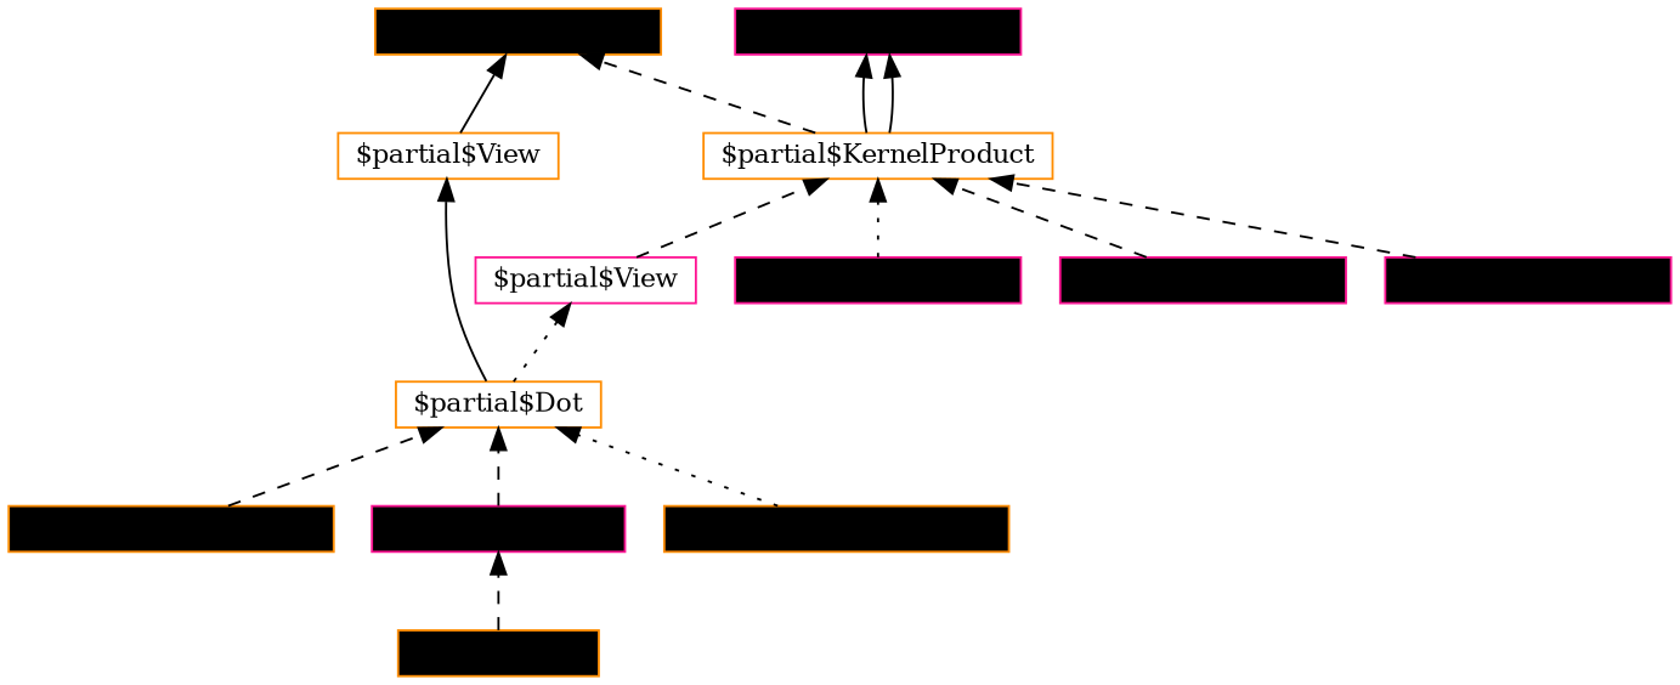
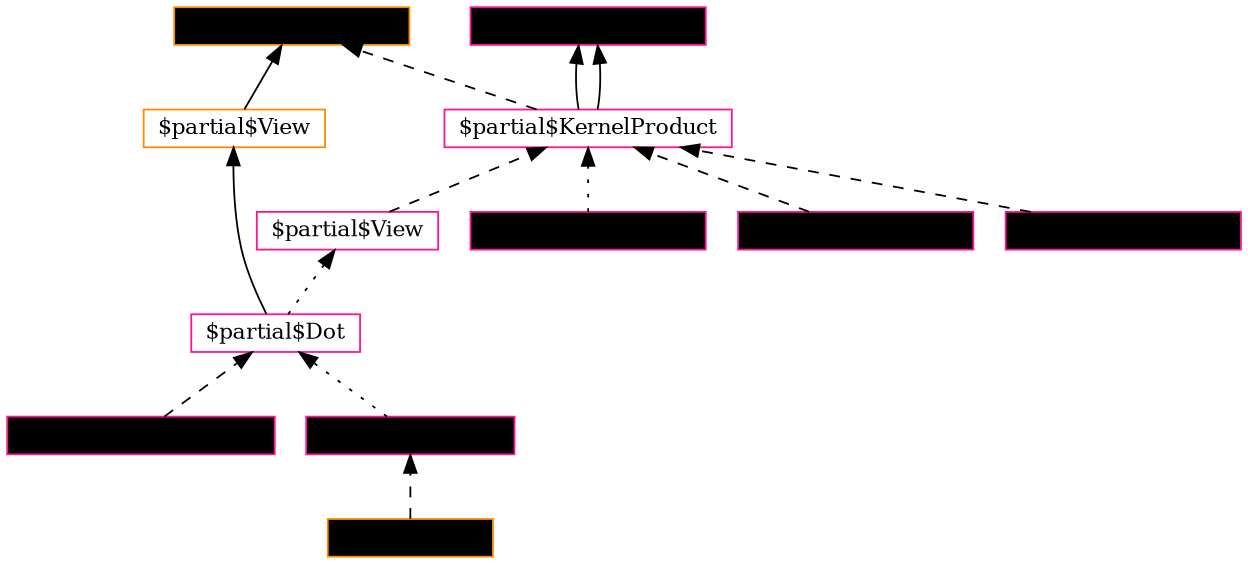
  digraph {
    ordering=in
    rankdir=BT
    node [align=right color=deeppink fillcolor="blue!10" fontsize=12 margin="\"0.5\"" ranksep=0.1 shape=box style=filled]
    edge [style=dashed]
-   n1 [color=darkorange fillcolor="green!10" height=0.2 label="$\partial$MulConstant"]
-   n2 [color=darkorange fillcolor=white height=0.2 label="$\partial$Dot"]
+   n1 [fillcolor="green!10" height=0.2 label="$\partial$MulConstant"]
+   n2 [fillcolor=white height=0.2 label="$\partial$Dot"]
    n3 [color=darkorange fillcolor=white height=0.2 label="$\partial$View"]
    n4 [fillcolor=white height=0.2 label="$\partial$View"]
    n5 [color=darkorange fillcolor="red!10" height=0.2 label="\tl{$p$}{(1000, 3)}"]
-   n6 [color=darkorange fillcolor=white height=0.2 label="$\partial$KernelProduct"]
+   n6 [fillcolor=white height=0.2 label="$\partial$KernelProduct"]
    n7 [fillcolor="red!10" height=0.2 label="\tl{$q$}{(1000, 3)}"]
    n8 [color=darkorange height=0.2 label="\tl{$s$}{(1)}"]
    n9 [height=0.2 label="\tl{$p$}{(3000)}"]
    n10 [height=0.2 label="\tl{$q$}{(1000, 3)}"]
    n11 [height=0.2 label="\tl{$q$}{(1000, 3)}"]
    n12 [height=0.2 label="\tl{$p$}{(1000, 3)}"]
-   n13 [color=darkorange height=0.2 label="\tl{$K_{q,q}$}{(3000)}"]
    n1 -> n2
    n2 -> n3 [style=solid]
    n2 -> n4 [style=dotted]
    n3 -> n5 [style=solid]
    n4 -> n6
    n6 -> n5
    n6 -> n7 [style=solid]
    n6 -> n7 [style=solid]
    n8 -> n9
-   n9 -> n2
+   n9 -> n2 [style=dotted]
    n10 -> n6 [style=dotted]
    n11 -> n6
    n12 -> n6
-   n13 -> n2 [style=dotted]
  }
